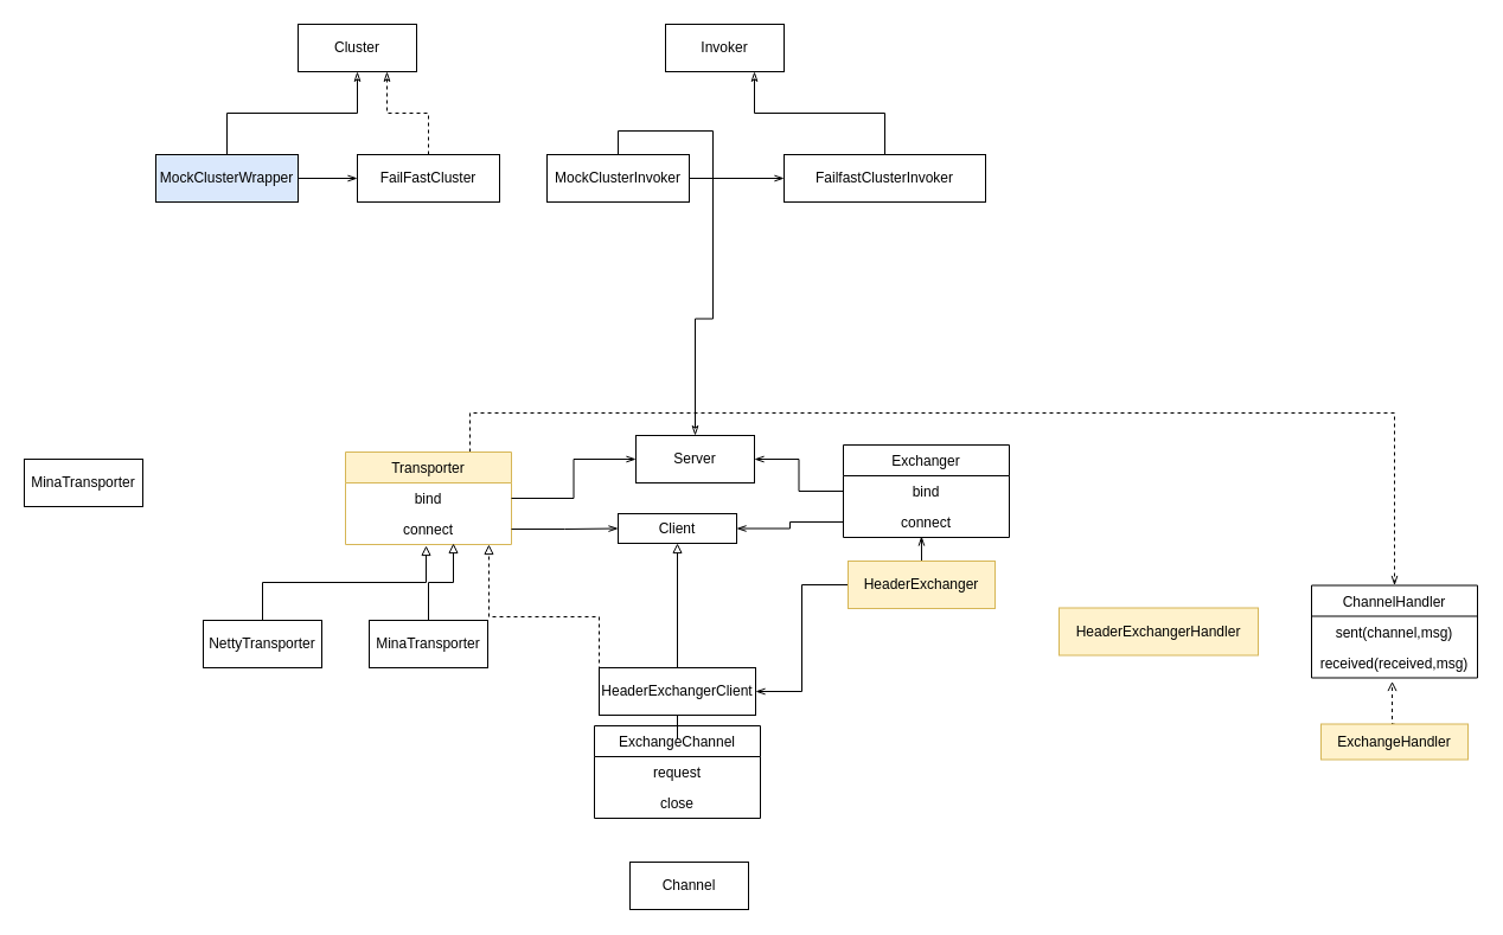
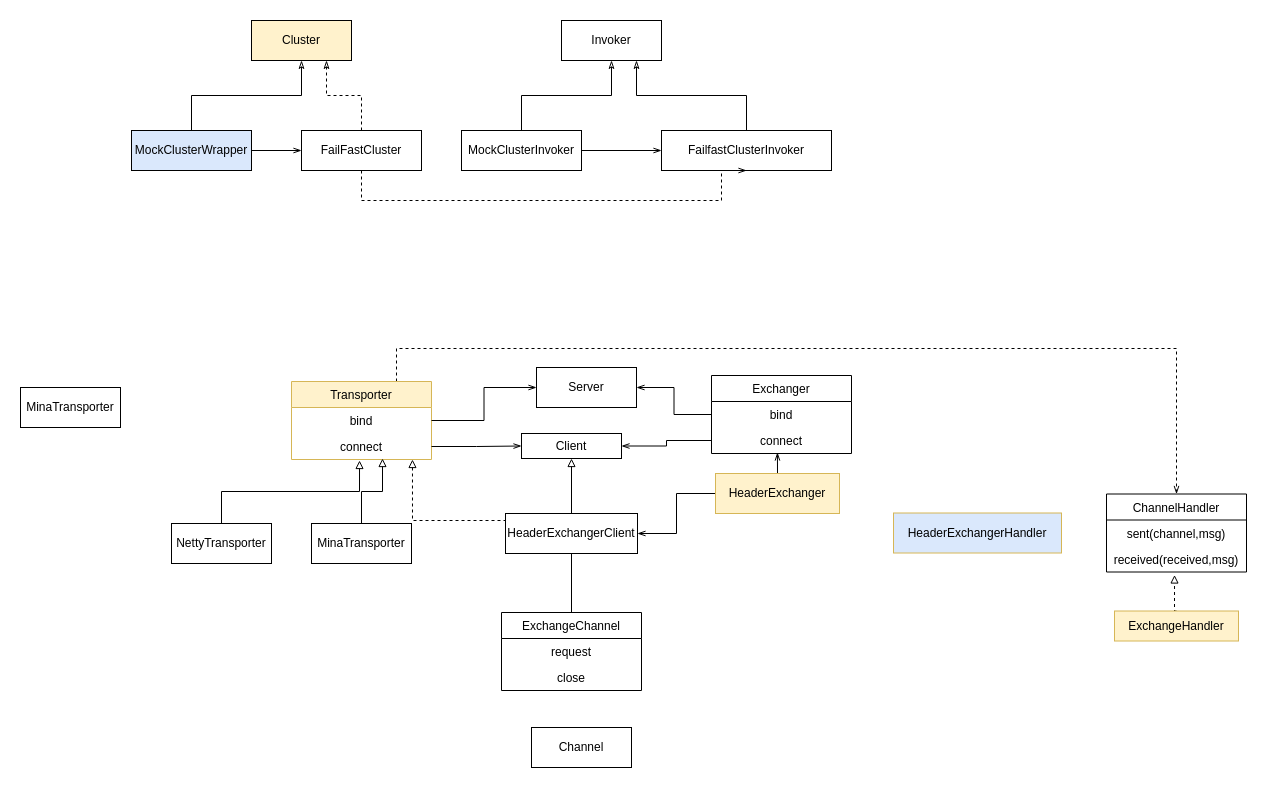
  <mxCell id="0" />
  <mxCell id="1" parent="0" />
- <mxCell id="2" value="Cluster" style="rounded=0;whiteSpace=wrap;html=1;" vertex="1" parent="1"><mxGeometry x="251" y="20" width="100" height="40" as="geometry" /></mxCell>
+ <mxCell id="2" value="Cluster" style="rounded=0;whiteSpace=wrap;html=1;fillColor=#fff2cc;" vertex="1" parent="1"><mxGeometry x="251" y="20" width="100" height="40" as="geometry" /></mxCell>
  <mxCell id="3" value="Invoker" style="rounded=0;whiteSpace=wrap;html=1;" vertex="1" parent="1"><mxGeometry x="561" y="20" width="100" height="40" as="geometry" /></mxCell>
  <mxCell id="4" style="edgeStyle=orthogonalEdgeStyle;rounded=0;orthogonalLoop=1;jettySize=auto;html=1;exitX=0.5;exitY=0;exitDx=0;exitDy=0;entryX=0.5;entryY=1;entryDx=0;entryDy=0;endArrow=classicThin;endFill=0;" edge="1" parent="1" source="6" target="2"><mxGeometry relative="1" as="geometry" /></mxCell>
  <mxCell id="5" style="edgeStyle=orthogonalEdgeStyle;rounded=0;orthogonalLoop=1;jettySize=auto;html=1;exitX=1;exitY=0.5;exitDx=0;exitDy=0;entryX=0;entryY=0.5;entryDx=0;entryDy=0;endArrow=openThin;endFill=0;" edge="1" parent="1" source="6" target="14"><mxGeometry relative="1" as="geometry" /></mxCell>
  <mxCell id="6" value="MockClusterWrapper" style="rounded=0;whiteSpace=wrap;html=1;fillColor=#dae8fc;" vertex="1" parent="1"><mxGeometry x="131" y="130" width="120" height="40" as="geometry" /></mxCell>
- <mxCell id="7" style="edgeStyle=orthogonalEdgeStyle;rounded=0;orthogonalLoop=1;jettySize=auto;html=1;exitX=0.5;exitY=0;exitDx=0;exitDy=0;endArrow=classicThin;endFill=0;" edge="1" parent="1" source="9" target="21"><mxGeometry relative="1" as="geometry" /></mxCell>
+ <mxCell id="7" style="edgeStyle=orthogonalEdgeStyle;rounded=0;orthogonalLoop=1;jettySize=auto;html=1;exitX=0.5;exitY=0;exitDx=0;exitDy=0;entryX=0.5;entryY=1;entryDx=0;entryDy=0;endArrow=classicThin;endFill=0;" edge="1" parent="1" source="9" target="3"><mxGeometry relative="1" as="geometry" /></mxCell>
  <mxCell id="8" style="edgeStyle=orthogonalEdgeStyle;rounded=0;orthogonalLoop=1;jettySize=auto;html=1;exitX=1;exitY=0.5;exitDx=0;exitDy=0;entryX=0;entryY=0.5;entryDx=0;entryDy=0;endArrow=openThin;endFill=0;" edge="1" parent="1" source="9" target="11"><mxGeometry relative="1" as="geometry" /></mxCell>
  <mxCell id="9" value="MockClusterInvoker" style="rounded=0;whiteSpace=wrap;html=1;" vertex="1" parent="1"><mxGeometry x="461" y="130" width="120" height="40" as="geometry" /></mxCell>
  <mxCell id="10" style="edgeStyle=orthogonalEdgeStyle;rounded=0;orthogonalLoop=1;jettySize=auto;html=1;exitX=0.5;exitY=0;exitDx=0;exitDy=0;entryX=0.75;entryY=1;entryDx=0;entryDy=0;endArrow=classicThin;endFill=0;" edge="1" parent="1" source="11" target="3"><mxGeometry relative="1" as="geometry" /></mxCell>
  <mxCell id="11" value="FailfastClusterInvoker" style="rounded=0;whiteSpace=wrap;html=1;" vertex="1" parent="1"><mxGeometry x="661" y="130" width="170" height="40" as="geometry" /></mxCell>
  <mxCell id="12" style="edgeStyle=orthogonalEdgeStyle;rounded=0;orthogonalLoop=1;jettySize=auto;html=1;exitX=0.5;exitY=0;exitDx=0;exitDy=0;entryX=0.75;entryY=1;entryDx=0;entryDy=0;endArrow=classicThin;endFill=0;dashed=1;" edge="1" parent="1" source="14" target="2"><mxGeometry relative="1" as="geometry" /></mxCell>
+ <mxCell id="13" style="edgeStyle=orthogonalEdgeStyle;rounded=0;orthogonalLoop=1;jettySize=auto;html=1;exitX=0.5;exitY=1;exitDx=0;exitDy=0;entryX=0.5;entryY=1;entryDx=0;entryDy=0;dashed=1;endArrow=openThin;endFill=0;" edge="1" parent="1" source="14" target="11"><mxGeometry relative="1" as="geometry"><Array as="points"><mxPoint x="361" y="200" /><mxPoint x="721" y="200" /></Array></mxGeometry></mxCell>
  <mxCell id="14" value="FailFastCluster" style="rounded=0;whiteSpace=wrap;html=1;" vertex="1" parent="1"><mxGeometry x="301" y="130" width="120" height="40" as="geometry" /></mxCell>
  <mxCell id="15" style="edgeStyle=orthogonalEdgeStyle;rounded=0;orthogonalLoop=1;jettySize=auto;html=1;exitX=0.5;exitY=0;exitDx=0;exitDy=0;entryX=0.486;entryY=1.038;entryDx=0;entryDy=0;entryPerimeter=0;endArrow=block;endFill=0;" edge="1" parent="1" source="16" target="20"><mxGeometry relative="1" as="geometry" /></mxCell>
  <mxCell id="16" value="NettyTransporter" style="rounded=0;whiteSpace=wrap;html=1;" vertex="1" parent="1"><mxGeometry x="171" y="523" width="100" height="40" as="geometry" /></mxCell>
  <mxCell id="17" style="edgeStyle=orthogonalEdgeStyle;rounded=0;orthogonalLoop=1;jettySize=auto;html=1;exitX=0.75;exitY=0;exitDx=0;exitDy=0;entryX=0.5;entryY=0;entryDx=0;entryDy=0;dashed=1;endArrow=openThin;endFill=0;" edge="1" parent="1" source="18" target="45"><mxGeometry relative="1" as="geometry"><Array as="points"><mxPoint x="396" y="348" /><mxPoint x="1176" y="348" /></Array></mxGeometry></mxCell>
  <mxCell id="18" value="Transporter" style="swimlane;fontStyle=0;childLayout=stackLayout;horizontal=1;startSize=26;fillColor=#fff2cc;horizontalStack=0;resizeParent=1;resizeParentMax=0;resizeLast=0;collapsible=1;marginBottom=0;strokeColor=#d6b656;" vertex="1" parent="1"><mxGeometry x="291" y="381" width="140" height="78" as="geometry" /></mxCell>
  <mxCell id="19" value="bind" style="text;strokeColor=none;fillColor=none;align=center;verticalAlign=top;spacingLeft=4;spacingRight=4;overflow=hidden;rotatable=0;points=[[0,0.5],[1,0.5]];portConstraint=eastwest;" vertex="1" parent="18"><mxGeometry y="26" width="140" height="26" as="geometry" /></mxCell>
  <mxCell id="20" value="connect" style="text;strokeColor=none;fillColor=none;align=center;verticalAlign=top;spacingLeft=4;spacingRight=4;overflow=hidden;rotatable=0;points=[[0,0.5],[1,0.5]];portConstraint=eastwest;" vertex="1" parent="18"><mxGeometry y="52" width="140" height="26" as="geometry" /></mxCell>
  <mxCell id="21" value="Server" style="rounded=0;whiteSpace=wrap;html=1;" vertex="1" parent="1"><mxGeometry x="536" y="367" width="100" height="40" as="geometry" /></mxCell>
  <mxCell id="22" value="Client" style="rounded=0;whiteSpace=wrap;html=1;" vertex="1" parent="1"><mxGeometry x="521" y="433" width="100" height="25" as="geometry" /></mxCell>
  <mxCell id="23" style="edgeStyle=orthogonalEdgeStyle;rounded=0;orthogonalLoop=1;jettySize=auto;html=1;exitX=1;exitY=0.5;exitDx=0;exitDy=0;entryX=0;entryY=0.5;entryDx=0;entryDy=0;endArrow=openThin;endFill=0;" edge="1" parent="1" source="19" target="21"><mxGeometry relative="1" as="geometry" /></mxCell>
  <mxCell id="24" style="edgeStyle=orthogonalEdgeStyle;rounded=0;orthogonalLoop=1;jettySize=auto;html=1;exitX=1;exitY=0.5;exitDx=0;exitDy=0;entryX=0;entryY=0.5;entryDx=0;entryDy=0;endArrow=openThin;endFill=0;" edge="1" parent="1" source="20" target="22"><mxGeometry relative="1" as="geometry" /></mxCell>
  <mxCell id="25" style="edgeStyle=orthogonalEdgeStyle;rounded=0;orthogonalLoop=1;jettySize=auto;html=1;exitX=0.5;exitY=0;exitDx=0;exitDy=0;entryX=0.65;entryY=0.962;entryDx=0;entryDy=0;entryPerimeter=0;endArrow=block;endFill=0;" edge="1" parent="1" source="26" target="20"><mxGeometry relative="1" as="geometry" /></mxCell>
  <mxCell id="26" value="MinaTransporter" style="rounded=0;whiteSpace=wrap;html=1;" vertex="1" parent="1"><mxGeometry x="311" y="523" width="100" height="40" as="geometry" /></mxCell>
  <mxCell id="27" value="MinaTransporter" style="rounded=0;whiteSpace=wrap;html=1;" vertex="1" parent="1"><mxGeometry x="20" y="387" width="100" height="40" as="geometry" /></mxCell>
  <mxCell id="28" value="Exchanger" style="swimlane;fontStyle=0;childLayout=stackLayout;horizontal=1;startSize=26;fillColor=none;horizontalStack=0;resizeParent=1;resizeParentMax=0;resizeLast=0;collapsible=1;marginBottom=0;" vertex="1" parent="1"><mxGeometry x="711" y="375" width="140" height="78" as="geometry"><mxRectangle x="-90" y="565" width="84" height="26" as="alternateBounds" /></mxGeometry></mxCell>
  <mxCell id="29" value="bind" style="text;strokeColor=none;fillColor=none;align=center;verticalAlign=top;spacingLeft=4;spacingRight=4;overflow=hidden;rotatable=0;points=[[0,0.5],[1,0.5]];portConstraint=eastwest;" vertex="1" parent="28"><mxGeometry y="26" width="140" height="26" as="geometry" /></mxCell>
  <mxCell id="30" value="connect" style="text;strokeColor=none;fillColor=none;align=center;verticalAlign=top;spacingLeft=4;spacingRight=4;overflow=hidden;rotatable=0;points=[[0,0.5],[1,0.5]];portConstraint=eastwest;" vertex="1" parent="28"><mxGeometry y="52" width="140" height="26" as="geometry" /></mxCell>
  <mxCell id="31" style="edgeStyle=orthogonalEdgeStyle;rounded=0;orthogonalLoop=1;jettySize=auto;html=1;exitX=0;exitY=0.5;exitDx=0;exitDy=0;entryX=1;entryY=0.5;entryDx=0;entryDy=0;endArrow=openThin;endFill=0;" edge="1" parent="1" source="29" target="21"><mxGeometry relative="1" as="geometry" /></mxCell>
  <mxCell id="32" style="edgeStyle=orthogonalEdgeStyle;rounded=0;orthogonalLoop=1;jettySize=auto;html=1;exitX=0;exitY=0.5;exitDx=0;exitDy=0;entryX=1;entryY=0.5;entryDx=0;entryDy=0;endArrow=openThin;endFill=0;" edge="1" parent="1" source="30" target="22"><mxGeometry relative="1" as="geometry" /></mxCell>
  <mxCell id="33" style="edgeStyle=orthogonalEdgeStyle;rounded=0;orthogonalLoop=1;jettySize=auto;html=1;exitX=0.5;exitY=0;exitDx=0;exitDy=0;entryX=0.471;entryY=0.962;entryDx=0;entryDy=0;entryPerimeter=0;endArrow=openThin;endFill=0;" edge="1" parent="1" source="35" target="30"><mxGeometry relative="1" as="geometry" /></mxCell>
  <mxCell id="34" style="edgeStyle=orthogonalEdgeStyle;rounded=0;orthogonalLoop=1;jettySize=auto;html=1;exitX=0;exitY=0.5;exitDx=0;exitDy=0;entryX=1;entryY=0.5;entryDx=0;entryDy=0;endArrow=openThin;endFill=0;" edge="1" parent="1" source="35" target="39"><mxGeometry relative="1" as="geometry" /></mxCell>
  <mxCell id="35" value="HeaderExchanger" style="rounded=0;whiteSpace=wrap;html=1;fillColor=#fff2cc;strokeColor=#d6b656;" vertex="1" parent="1"><mxGeometry x="715" y="473" width="124" height="40" as="geometry" /></mxCell>
  <mxCell id="36" style="edgeStyle=orthogonalEdgeStyle;rounded=0;orthogonalLoop=1;jettySize=auto;html=1;exitX=0.5;exitY=0;exitDx=0;exitDy=0;entryX=0.5;entryY=1;entryDx=0;entryDy=0;endArrow=block;endFill=0;" edge="1" parent="1" source="39" target="22"><mxGeometry relative="1" as="geometry" /></mxCell>
  <mxCell id="37" style="edgeStyle=orthogonalEdgeStyle;rounded=0;orthogonalLoop=1;jettySize=auto;html=1;exitX=0.5;exitY=1;exitDx=0;exitDy=0;endArrow=none;endFill=0;" edge="1" parent="1" source="39" target="40"><mxGeometry relative="1" as="geometry" /></mxCell>
  <mxCell id="38" style="edgeStyle=orthogonalEdgeStyle;rounded=0;orthogonalLoop=1;jettySize=auto;html=1;exitX=0;exitY=0.5;exitDx=0;exitDy=0;entryX=0.864;entryY=1;entryDx=0;entryDy=0;entryPerimeter=0;endArrow=block;endFill=0;dashed=1;" edge="1" parent="1" source="39" target="20"><mxGeometry relative="1" as="geometry"><Array as="points"><mxPoint x="505" y="520" /><mxPoint x="412" y="520" /></Array></mxGeometry></mxCell>
- <mxCell id="39" value="HeaderExchangerClient" style="rounded=0;whiteSpace=wrap;html=1;" vertex="1" parent="1"><mxGeometry x="505" y="563" width="132" height="40" as="geometry" /></mxCell>
+ <mxCell id="39" value="HeaderExchangerClient" style="rounded=0;whiteSpace=wrap;html=1;" vertex="1" parent="1"><mxGeometry x="505" y="513" width="132" height="40" as="geometry" /></mxCell>
  <mxCell id="40" value="ExchangeChannel" style="swimlane;fontStyle=0;childLayout=stackLayout;horizontal=1;startSize=26;fillColor=none;horizontalStack=0;resizeParent=1;resizeParentMax=0;resizeLast=0;collapsible=1;marginBottom=0;" vertex="1" parent="1"><mxGeometry x="501" y="612" width="140" height="78" as="geometry"><mxRectangle x="-90" y="565" width="84" height="26" as="alternateBounds" /></mxGeometry></mxCell>
  <mxCell id="41" value="request" style="text;strokeColor=none;fillColor=none;align=center;verticalAlign=top;spacingLeft=4;spacingRight=4;overflow=hidden;rotatable=0;points=[[0,0.5],[1,0.5]];portConstraint=eastwest;" vertex="1" parent="40"><mxGeometry y="26" width="140" height="26" as="geometry" /></mxCell>
  <mxCell id="42" value="close" style="text;strokeColor=none;fillColor=none;align=center;verticalAlign=top;spacingLeft=4;spacingRight=4;overflow=hidden;rotatable=0;points=[[0,0.5],[1,0.5]];portConstraint=eastwest;" vertex="1" parent="40"><mxGeometry y="52" width="140" height="26" as="geometry" /></mxCell>
  <mxCell id="43" value="Channel" style="rounded=0;whiteSpace=wrap;html=1;" vertex="1" parent="1"><mxGeometry x="531" y="727" width="100" height="40" as="geometry" /></mxCell>
  <mxCell id="44" value="" style="edgeStyle=orthogonalEdgeStyle;rounded=0;orthogonalLoop=1;jettySize=auto;html=1;endArrow=block;endFill=0;" edge="1" parent="1"><mxGeometry relative="1" as="geometry"><mxPoint x="601" y="716" as="sourcePoint" /></mxGeometry></mxCell>
  <mxCell id="45" value="ChannelHandler" style="swimlane;fontStyle=0;childLayout=stackLayout;horizontal=1;startSize=26;fillColor=none;horizontalStack=0;resizeParent=1;resizeParentMax=0;resizeLast=0;collapsible=1;marginBottom=0;" vertex="1" parent="1"><mxGeometry x="1106" y="493.5" width="140" height="78" as="geometry"><mxRectangle x="-90" y="565" width="84" height="26" as="alternateBounds" /></mxGeometry></mxCell>
  <mxCell id="46" value="sent(channel,msg)" style="text;strokeColor=none;fillColor=none;align=center;verticalAlign=top;spacingLeft=4;spacingRight=4;overflow=hidden;rotatable=0;points=[[0,0.5],[1,0.5]];portConstraint=eastwest;" vertex="1" parent="45"><mxGeometry y="26" width="140" height="26" as="geometry" /></mxCell>
  <mxCell id="47" value="received(received,msg)" style="text;strokeColor=none;fillColor=none;align=center;verticalAlign=top;spacingLeft=4;spacingRight=4;overflow=hidden;rotatable=0;points=[[0,0.5],[1,0.5]];portConstraint=eastwest;" vertex="1" parent="45"><mxGeometry y="52" width="140" height="26" as="geometry" /></mxCell>
- <mxCell id="48" style="edgeStyle=orthogonalEdgeStyle;rounded=0;orthogonalLoop=1;jettySize=auto;html=1;exitX=0.5;exitY=0;exitDx=0;exitDy=0;entryX=0.486;entryY=1.115;entryDx=0;entryDy=0;entryPerimeter=0;dashed=1;endArrow=open;endFill=0;" edge="1" parent="1" source="49" target="47"><mxGeometry relative="1" as="geometry" /></mxCell>
+ <mxCell id="48" style="edgeStyle=orthogonalEdgeStyle;rounded=0;orthogonalLoop=1;jettySize=auto;html=1;exitX=0.5;exitY=0;exitDx=0;exitDy=0;entryX=0.486;entryY=1.115;entryDx=0;entryDy=0;entryPerimeter=0;dashed=1;endArrow=block;endFill=0;" edge="1" parent="1" source="49" target="47"><mxGeometry relative="1" as="geometry" /></mxCell>
  <mxCell id="49" value="ExchangeHandler" style="rounded=0;whiteSpace=wrap;html=1;fillColor=#fff2cc;strokeColor=#d6b656;" vertex="1" parent="1"><mxGeometry x="1114" y="610.5" width="124" height="30" as="geometry" /></mxCell>
- <mxCell id="50" value="HeaderExchangerHandler" style="rounded=0;whiteSpace=wrap;html=1;fillColor=#fff2cc;strokeColor=#d6b656;" vertex="1" parent="1"><mxGeometry x="893" y="512.5" width="168" height="40" as="geometry" /></mxCell>
+ <mxCell id="50" value="HeaderExchangerHandler" style="rounded=0;whiteSpace=wrap;html=1;fillColor=#dae8fc;strokeColor=#d6b656;" vertex="1" parent="1"><mxGeometry x="893" y="512.5" width="168" height="40" as="geometry" /></mxCell>
